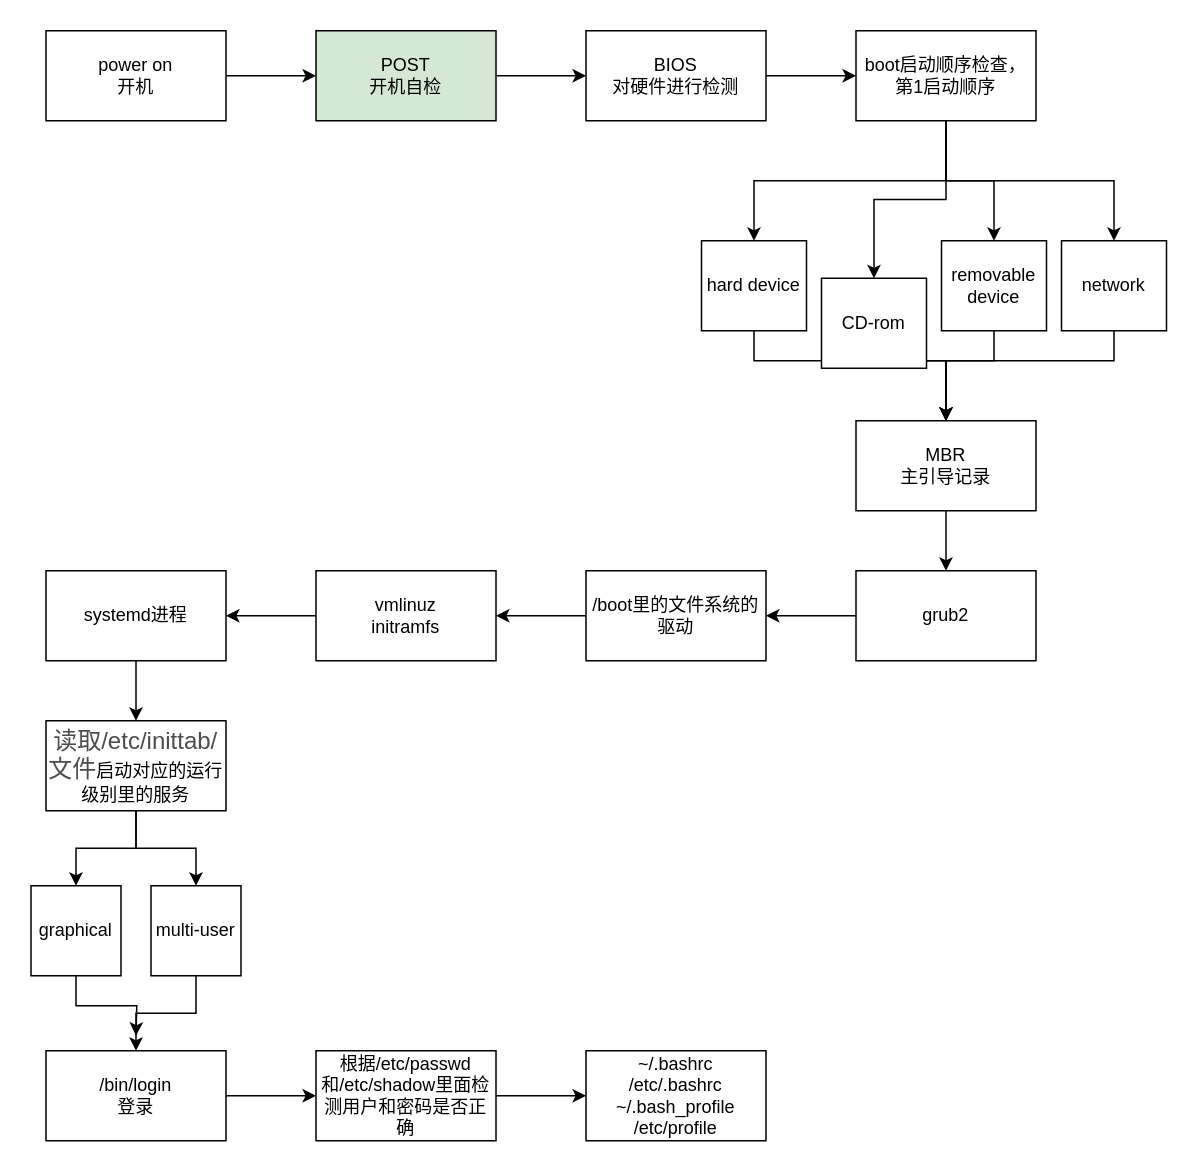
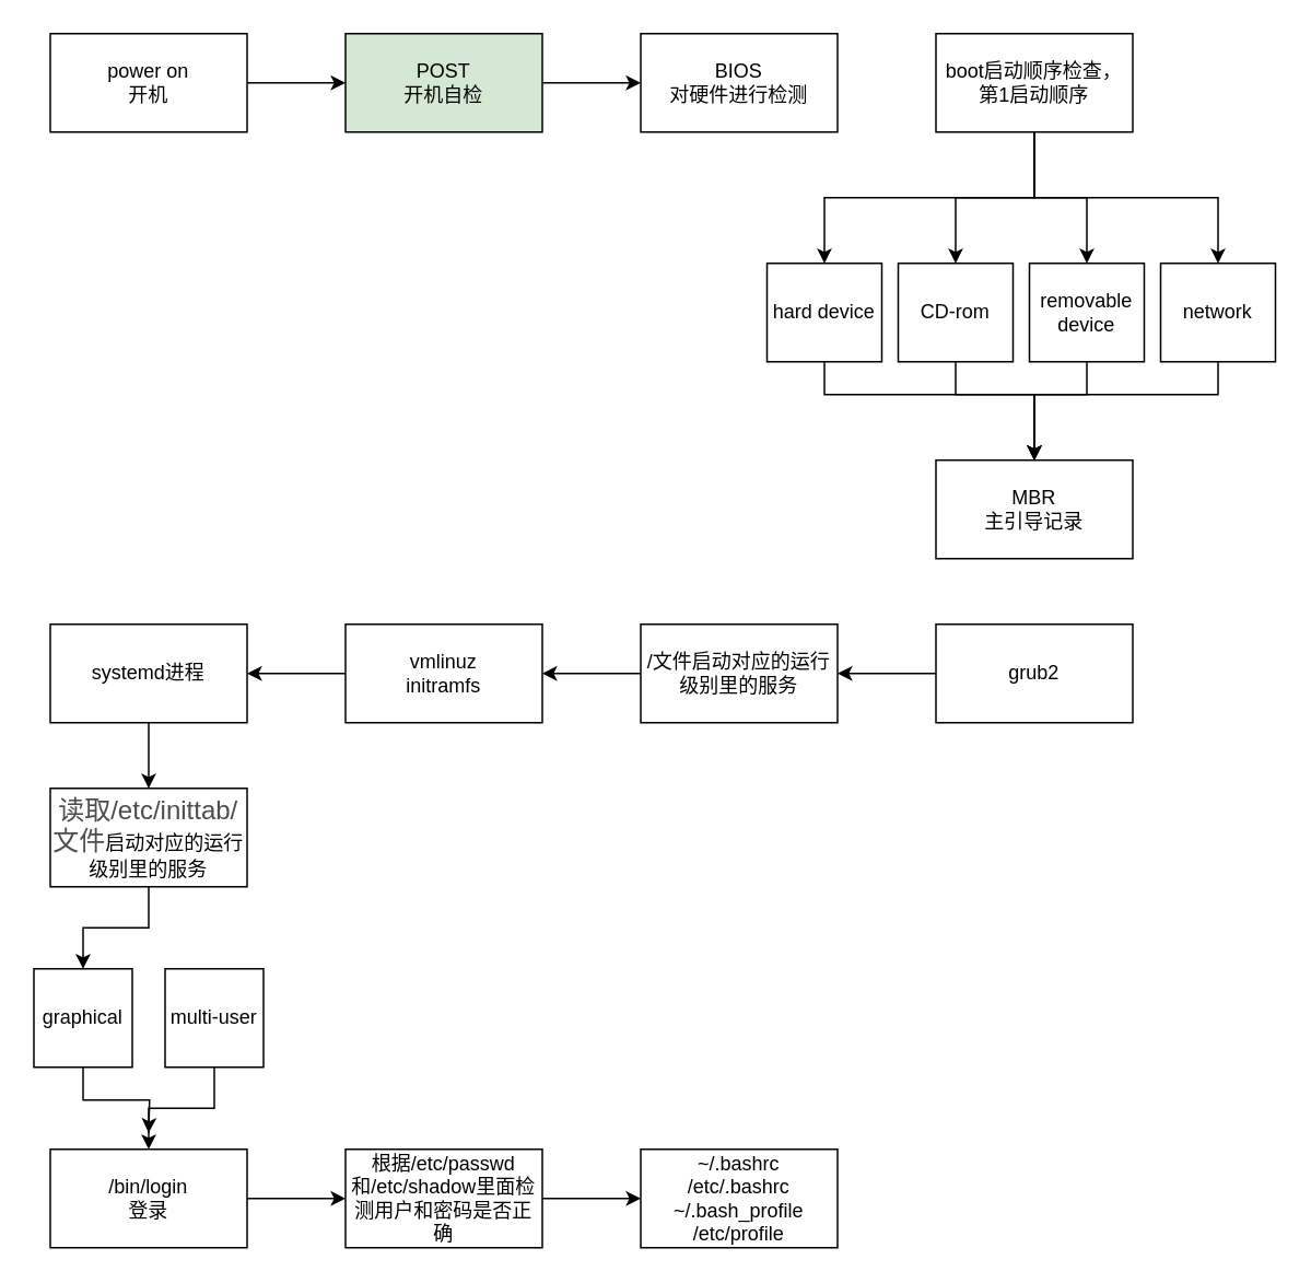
  <mxCell id="0" />
  <mxCell id="1" parent="0" />
  <mxCell id="2" style="edgeStyle=orthogonalEdgeStyle;rounded=0;orthogonalLoop=1;jettySize=auto;html=1;entryX=0;entryY=0.5;entryDx=0;entryDy=0;" edge="1" parent="1" source="3" target="5"><mxGeometry relative="1" as="geometry" /></mxCell>
  <mxCell id="3" value="power on&lt;br&gt;开机" style="rounded=0;whiteSpace=wrap;html=1;" vertex="1" parent="1"><mxGeometry x="30" y="20" width="120" height="60" as="geometry" /></mxCell>
  <mxCell id="4" style="edgeStyle=orthogonalEdgeStyle;rounded=0;orthogonalLoop=1;jettySize=auto;html=1;entryX=0;entryY=0.5;entryDx=0;entryDy=0;" edge="1" parent="1" source="5" target="7"><mxGeometry relative="1" as="geometry" /></mxCell>
  <mxCell id="5" value="POST&lt;br&gt;开机自检" style="rounded=0;whiteSpace=wrap;html=1;fillColor=#d5e8d4;" vertex="1" parent="1"><mxGeometry x="210" y="20" width="120" height="60" as="geometry" /></mxCell>
- <mxCell id="6" style="edgeStyle=orthogonalEdgeStyle;rounded=0;orthogonalLoop=1;jettySize=auto;html=1;exitX=1;exitY=0.5;exitDx=0;exitDy=0;entryX=0;entryY=0.5;entryDx=0;entryDy=0;" edge="1" parent="1" source="7" target="12"><mxGeometry relative="1" as="geometry" /></mxCell>
  <mxCell id="7" value="BIOS&lt;br&gt;对硬件进行检测" style="rounded=0;whiteSpace=wrap;html=1;" vertex="1" parent="1"><mxGeometry x="390" y="20" width="120" height="60" as="geometry" /></mxCell>
  <mxCell id="8" style="edgeStyle=orthogonalEdgeStyle;rounded=0;orthogonalLoop=1;jettySize=auto;html=1;exitX=0.5;exitY=1;exitDx=0;exitDy=0;entryX=0.5;entryY=0;entryDx=0;entryDy=0;" edge="1" parent="1" source="12" target="14"><mxGeometry relative="1" as="geometry" /></mxCell>
  <mxCell id="9" style="edgeStyle=orthogonalEdgeStyle;rounded=0;orthogonalLoop=1;jettySize=auto;html=1;exitX=0.5;exitY=1;exitDx=0;exitDy=0;entryX=0.5;entryY=0;entryDx=0;entryDy=0;" edge="1" parent="1" source="12" target="16"><mxGeometry relative="1" as="geometry" /></mxCell>
  <mxCell id="10" style="edgeStyle=orthogonalEdgeStyle;rounded=0;orthogonalLoop=1;jettySize=auto;html=1;exitX=0.5;exitY=1;exitDx=0;exitDy=0;entryX=0.5;entryY=0;entryDx=0;entryDy=0;" edge="1" parent="1" source="12" target="18"><mxGeometry relative="1" as="geometry" /></mxCell>
  <mxCell id="11" style="edgeStyle=orthogonalEdgeStyle;rounded=0;orthogonalLoop=1;jettySize=auto;html=1;exitX=0.5;exitY=1;exitDx=0;exitDy=0;entryX=0.5;entryY=0;entryDx=0;entryDy=0;" edge="1" parent="1" source="12" target="20"><mxGeometry relative="1" as="geometry" /></mxCell>
  <mxCell id="12" value="boot启动顺序检查，第1启动顺序" style="rounded=0;whiteSpace=wrap;html=1;" vertex="1" parent="1"><mxGeometry x="570" y="20" width="120" height="60" as="geometry" /></mxCell>
  <mxCell id="13" style="edgeStyle=orthogonalEdgeStyle;rounded=0;orthogonalLoop=1;jettySize=auto;html=1;exitX=0.5;exitY=1;exitDx=0;exitDy=0;entryX=0.5;entryY=0;entryDx=0;entryDy=0;" edge="1" parent="1" source="14" target="22"><mxGeometry relative="1" as="geometry"><Array as="points"><mxPoint x="502" y="240" /><mxPoint x="630" y="240" /></Array></mxGeometry></mxCell>
  <mxCell id="14" value="hard device" style="rounded=0;whiteSpace=wrap;html=1;" vertex="1" parent="1"><mxGeometry x="467" y="160" width="70" height="60" as="geometry" /></mxCell>
  <mxCell id="15" style="edgeStyle=orthogonalEdgeStyle;rounded=0;orthogonalLoop=1;jettySize=auto;html=1;exitX=0.5;exitY=1;exitDx=0;exitDy=0;entryX=0.5;entryY=0;entryDx=0;entryDy=0;" edge="1" parent="1" source="16" target="22"><mxGeometry relative="1" as="geometry"><Array as="points"><mxPoint x="582" y="240" /><mxPoint x="630" y="240" /></Array></mxGeometry></mxCell>
- <mxCell id="16" value="CD-rom" style="rounded=0;whiteSpace=wrap;html=1;" vertex="1" parent="1"><mxGeometry x="547" y="185" width="70" height="60" as="geometry" /></mxCell>
+ <mxCell id="16" value="CD-rom" style="rounded=0;whiteSpace=wrap;html=1;" vertex="1" parent="1"><mxGeometry x="547" y="160" width="70" height="60" as="geometry" /></mxCell>
  <mxCell id="17" style="edgeStyle=orthogonalEdgeStyle;rounded=0;orthogonalLoop=1;jettySize=auto;html=1;exitX=0.5;exitY=1;exitDx=0;exitDy=0;" edge="1" parent="1" source="18"><mxGeometry relative="1" as="geometry"><mxPoint x="630" y="280" as="targetPoint" /><Array as="points"><mxPoint x="662" y="240" /><mxPoint x="630" y="240" /></Array></mxGeometry></mxCell>
  <mxCell id="18" value="removable device" style="rounded=0;whiteSpace=wrap;html=1;" vertex="1" parent="1"><mxGeometry x="627" y="160" width="70" height="60" as="geometry" /></mxCell>
  <mxCell id="19" style="edgeStyle=orthogonalEdgeStyle;rounded=0;orthogonalLoop=1;jettySize=auto;html=1;exitX=0.5;exitY=1;exitDx=0;exitDy=0;" edge="1" parent="1" source="20"><mxGeometry relative="1" as="geometry"><mxPoint x="630" y="280" as="targetPoint" /><Array as="points"><mxPoint x="742" y="240" /><mxPoint x="630" y="240" /></Array></mxGeometry></mxCell>
  <mxCell id="20" value="network" style="rounded=0;whiteSpace=wrap;html=1;" vertex="1" parent="1"><mxGeometry x="707" y="160" width="70" height="60" as="geometry" /></mxCell>
- <mxCell id="21" style="edgeStyle=orthogonalEdgeStyle;rounded=0;orthogonalLoop=1;jettySize=auto;html=1;exitX=0.5;exitY=1;exitDx=0;exitDy=0;entryX=0.5;entryY=0;entryDx=0;entryDy=0;" edge="1" parent="1" source="22" target="24"><mxGeometry relative="1" as="geometry" /></mxCell>
  <mxCell id="22" value="MBR&lt;br&gt;主引导记录" style="rounded=0;whiteSpace=wrap;html=1;" vertex="1" parent="1"><mxGeometry x="570" y="280" width="120" height="60" as="geometry" /></mxCell>
  <mxCell id="23" style="edgeStyle=orthogonalEdgeStyle;rounded=0;orthogonalLoop=1;jettySize=auto;html=1;exitX=0;exitY=0.5;exitDx=0;exitDy=0;entryX=1;entryY=0.5;entryDx=0;entryDy=0;" edge="1" parent="1" source="24" target="39"><mxGeometry relative="1" as="geometry" /></mxCell>
  <mxCell id="24" value="grub2" style="rounded=0;whiteSpace=wrap;html=1;" vertex="1" parent="1"><mxGeometry x="570" y="380" width="120" height="60" as="geometry" /></mxCell>
  <mxCell id="25" style="edgeStyle=orthogonalEdgeStyle;rounded=0;orthogonalLoop=1;jettySize=auto;html=1;exitX=0;exitY=0.5;exitDx=0;exitDy=0;entryX=1;entryY=0.5;entryDx=0;entryDy=0;" edge="1" parent="1" source="26" target="28"><mxGeometry relative="1" as="geometry" /></mxCell>
  <mxCell id="26" value="vmlinuz&lt;br&gt;initramfs" style="rounded=0;whiteSpace=wrap;html=1;" vertex="1" parent="1"><mxGeometry x="210" y="380" width="120" height="60" as="geometry" /></mxCell>
  <mxCell id="27" style="edgeStyle=orthogonalEdgeStyle;rounded=0;orthogonalLoop=1;jettySize=auto;html=1;exitX=0.5;exitY=1;exitDx=0;exitDy=0;entryX=0.5;entryY=0;entryDx=0;entryDy=0;" edge="1" parent="1" source="28" target="31"><mxGeometry relative="1" as="geometry" /></mxCell>
  <mxCell id="28" value="systemd进程" style="rounded=0;whiteSpace=wrap;html=1;" vertex="1" parent="1"><mxGeometry x="30" y="380" width="120" height="60" as="geometry" /></mxCell>
  <mxCell id="29" value="" style="edgeStyle=orthogonalEdgeStyle;rounded=0;orthogonalLoop=1;jettySize=auto;html=1;" edge="1" parent="1" source="31" target="35"><mxGeometry relative="1" as="geometry"><Array as="points"><mxPoint x="90" y="565" /><mxPoint x="50" y="565" /></Array></mxGeometry></mxCell>
- <mxCell id="30" value="" style="edgeStyle=orthogonalEdgeStyle;rounded=0;orthogonalLoop=1;jettySize=auto;html=1;" edge="1" parent="1" source="31" target="33"><mxGeometry relative="1" as="geometry" /></mxCell>
  <mxCell id="31" value="&lt;font color=&quot;#4d4d4d&quot;&gt;&lt;span style=&quot;font-size: 16px ; background-color: rgb(255 , 255 , 255)&quot;&gt;读取/etc/inittab/文件&lt;/span&gt;&lt;/font&gt;启动对应的运行级别里的服务" style="rounded=0;whiteSpace=wrap;html=1;" vertex="1" parent="1"><mxGeometry x="30" y="480" width="120" height="60" as="geometry" /></mxCell>
  <mxCell id="32" style="edgeStyle=orthogonalEdgeStyle;rounded=0;orthogonalLoop=1;jettySize=auto;html=1;exitX=0.5;exitY=1;exitDx=0;exitDy=0;entryX=0.5;entryY=0;entryDx=0;entryDy=0;" edge="1" parent="1" source="33" target="37"><mxGeometry relative="1" as="geometry" /></mxCell>
  <mxCell id="33" value="multi-user" style="rounded=0;whiteSpace=wrap;html=1;" vertex="1" parent="1"><mxGeometry x="100" y="590" width="60" height="60" as="geometry" /></mxCell>
  <mxCell id="34" style="edgeStyle=orthogonalEdgeStyle;rounded=0;orthogonalLoop=1;jettySize=auto;html=1;exitX=0.5;exitY=1;exitDx=0;exitDy=0;" edge="1" parent="1" source="35"><mxGeometry relative="1" as="geometry"><mxPoint x="90" y="690" as="targetPoint" /></mxGeometry></mxCell>
  <mxCell id="35" value="&lt;span&gt;graphical&lt;/span&gt;" style="rounded=0;whiteSpace=wrap;html=1;" vertex="1" parent="1"><mxGeometry x="20" y="590" width="60" height="60" as="geometry" /></mxCell>
  <mxCell id="36" style="edgeStyle=orthogonalEdgeStyle;rounded=0;orthogonalLoop=1;jettySize=auto;html=1;exitX=1;exitY=0.5;exitDx=0;exitDy=0;entryX=0;entryY=0.5;entryDx=0;entryDy=0;" edge="1" parent="1" source="37" target="41"><mxGeometry relative="1" as="geometry" /></mxCell>
  <mxCell id="37" value="&lt;span style=&quot;font-family: &amp;#34;verdana&amp;#34; , &amp;#34;arial&amp;#34; , &amp;#34;helvetica&amp;#34; , sans-serif ; text-align: left ; background-color: rgb(255 , 255 , 255)&quot;&gt;/bin/login&lt;/span&gt;&lt;br&gt;登录" style="rounded=0;whiteSpace=wrap;html=1;" vertex="1" parent="1"><mxGeometry x="30" y="700" width="120" height="60" as="geometry" /></mxCell>
  <mxCell id="38" style="edgeStyle=orthogonalEdgeStyle;rounded=0;orthogonalLoop=1;jettySize=auto;html=1;exitX=0;exitY=0.5;exitDx=0;exitDy=0;" edge="1" parent="1" source="39" target="26"><mxGeometry relative="1" as="geometry" /></mxCell>
- <mxCell id="39" value="/boot里的文件系统的驱动" style="rounded=0;whiteSpace=wrap;html=1;" vertex="1" parent="1"><mxGeometry x="390" y="380" width="120" height="60" as="geometry" /></mxCell>
+ <mxCell id="39" value="/文件启动对应的运行级别里的服务" style="rounded=0;whiteSpace=wrap;html=1;" vertex="1" parent="1"><mxGeometry x="390" y="380" width="120" height="60" as="geometry" /></mxCell>
  <mxCell id="40" style="edgeStyle=orthogonalEdgeStyle;rounded=0;orthogonalLoop=1;jettySize=auto;html=1;exitX=1;exitY=0.5;exitDx=0;exitDy=0;entryX=0;entryY=0.5;entryDx=0;entryDy=0;" edge="1" parent="1" source="41" target="42"><mxGeometry relative="1" as="geometry" /></mxCell>
  <mxCell id="41" value="根据/etc/passwd和/etc/shadow里面检测用户和密码是否正确" style="rounded=0;whiteSpace=wrap;html=1;" vertex="1" parent="1"><mxGeometry x="210" y="700" width="120" height="60" as="geometry" /></mxCell>
  <mxCell id="42" value="~/.bashrc&lt;br&gt;/etc/.bashrc&lt;br&gt;~/.bash_profile&lt;br&gt;/etc/profile" style="rounded=0;whiteSpace=wrap;html=1;" vertex="1" parent="1"><mxGeometry x="390" y="700" width="120" height="60" as="geometry" /></mxCell>
